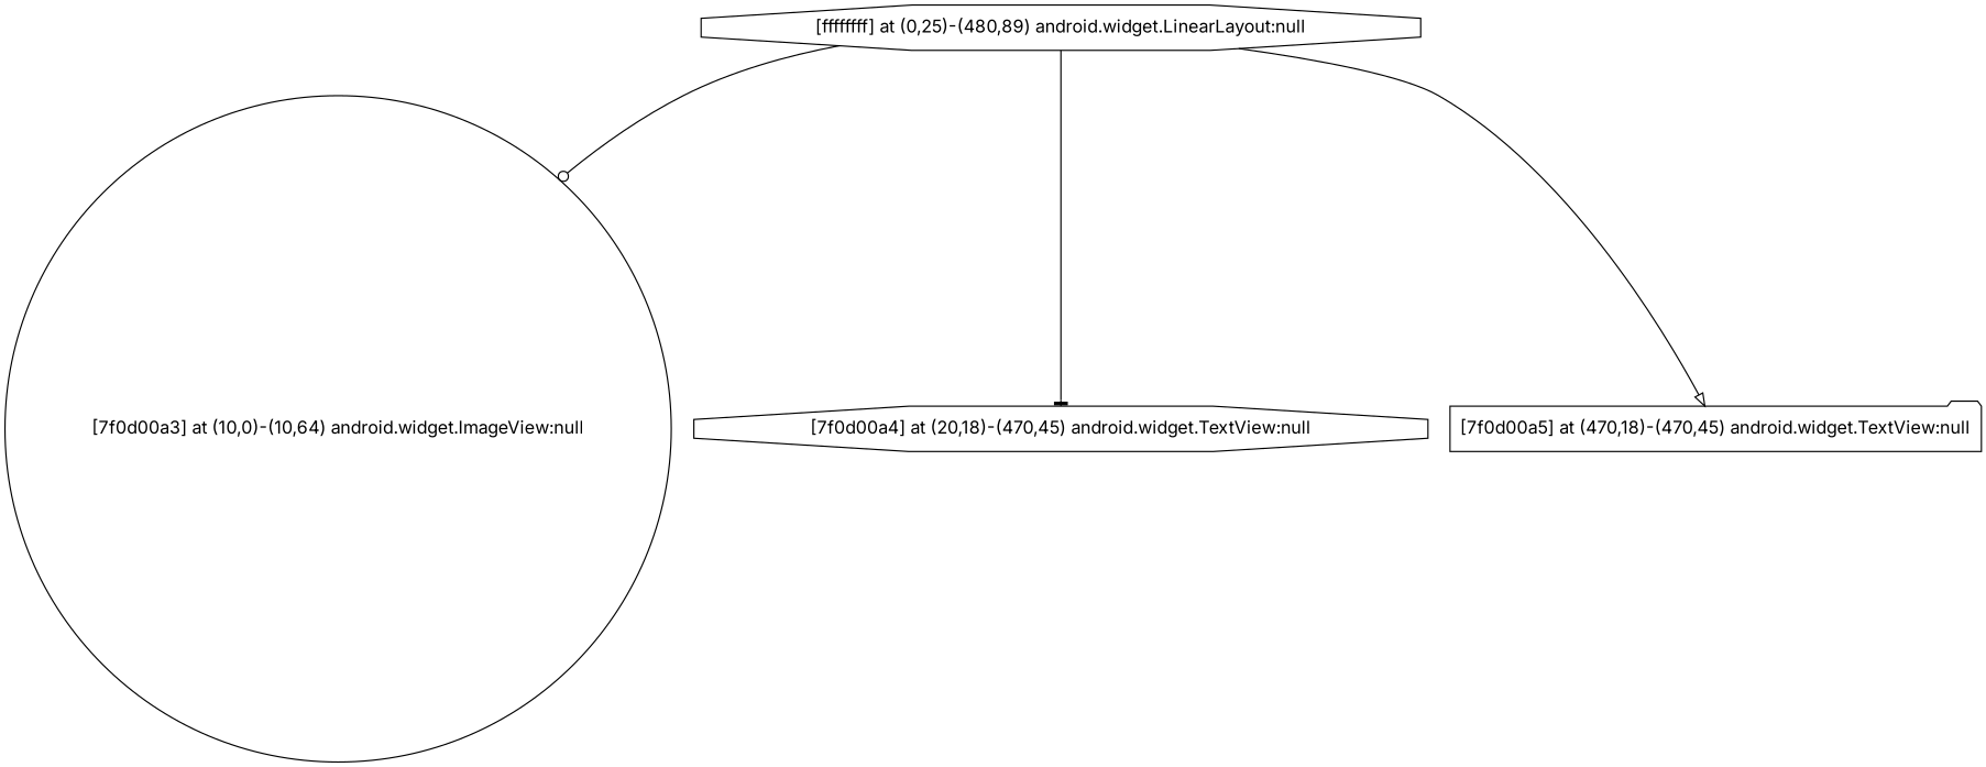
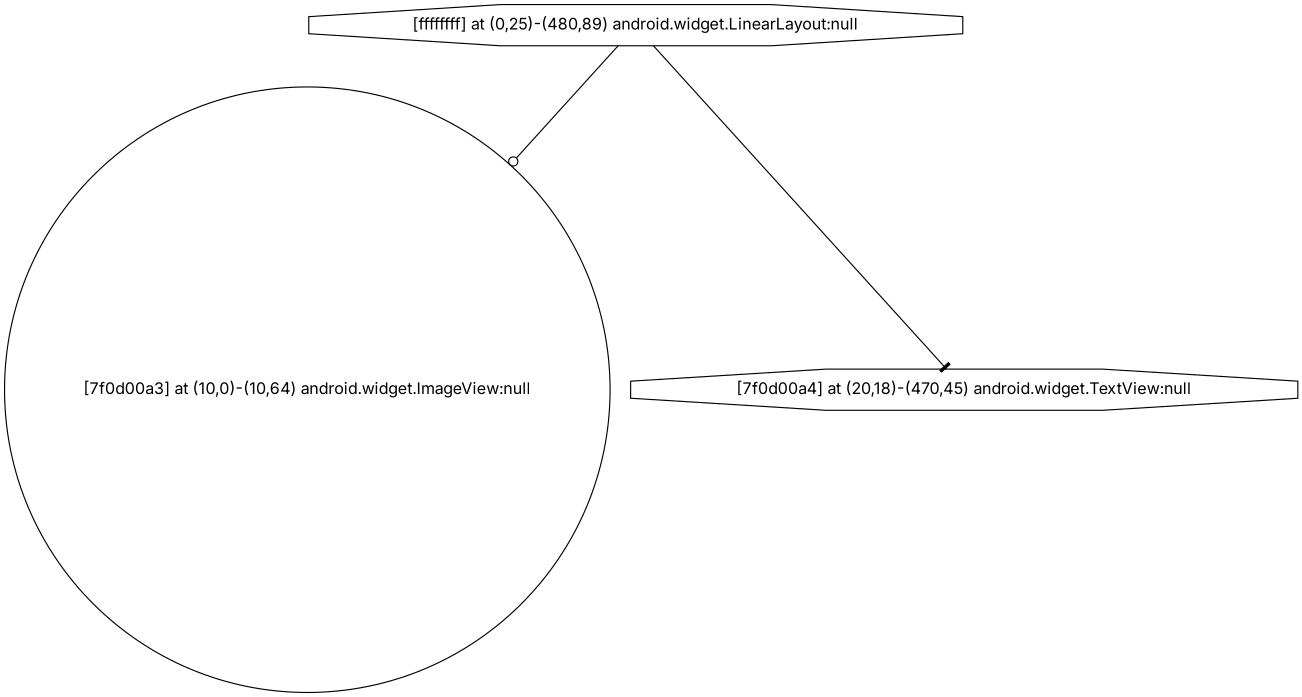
  strict digraph {
    fontname=Inter
    node [shape=octagon fontname=Inter]
    edge [fontname=Inter]
    n1 [label="[ffffffff] at (0,25)-(480,89) android.widget.LinearLayout:null"]
    n2 [label="[7f0d00a3] at (10,0)-(10,64) android.widget.ImageView:null" shape=circle]
    n3 [label="[7f0d00a4] at (20,18)-(470,45) android.widget.TextView:null"]
-   n4 [label="[7f0d00a5] at (470,18)-(470,45) android.widget.TextView:null" shape=folder]
    n1 -> n2 [arrowhead=odot]
    n1 -> n3 [arrowhead=tee]
-   n1 -> n4 [arrowhead=onormal]
  }
